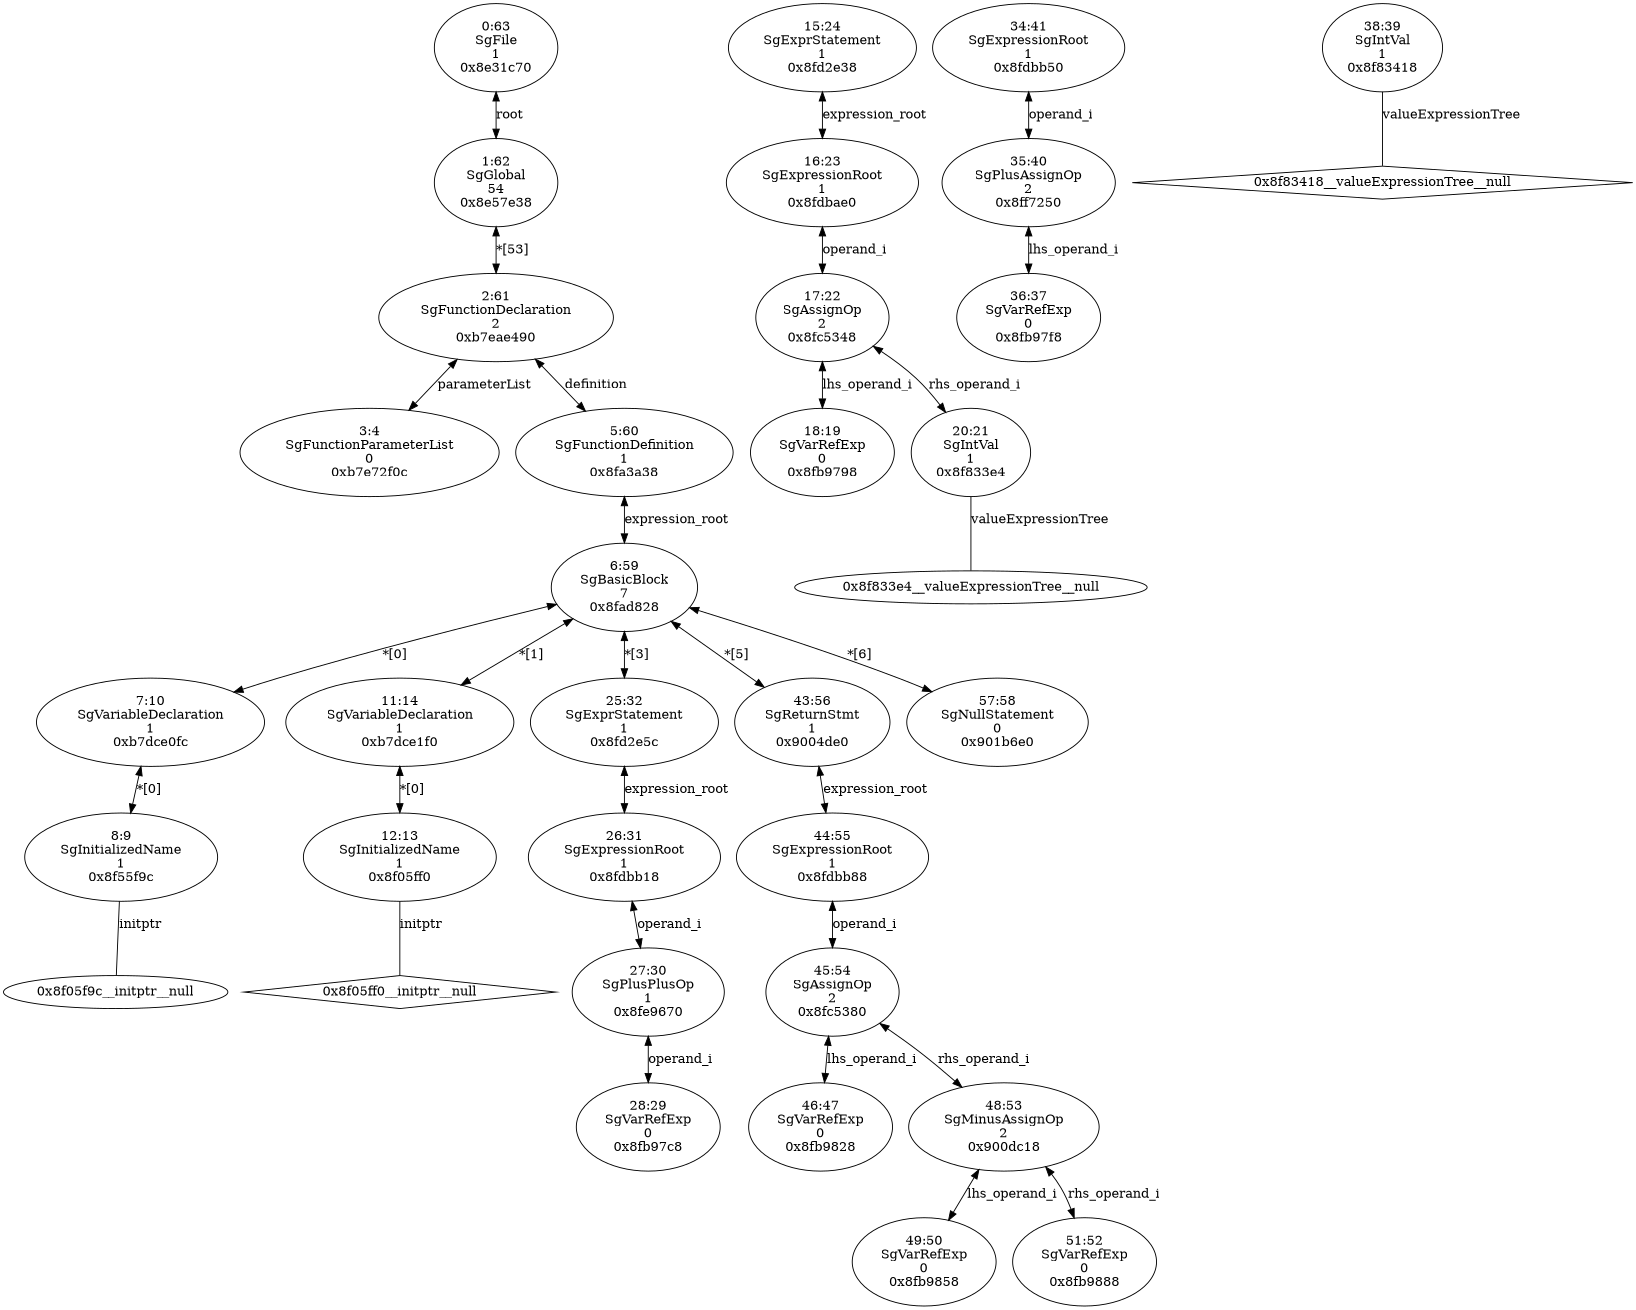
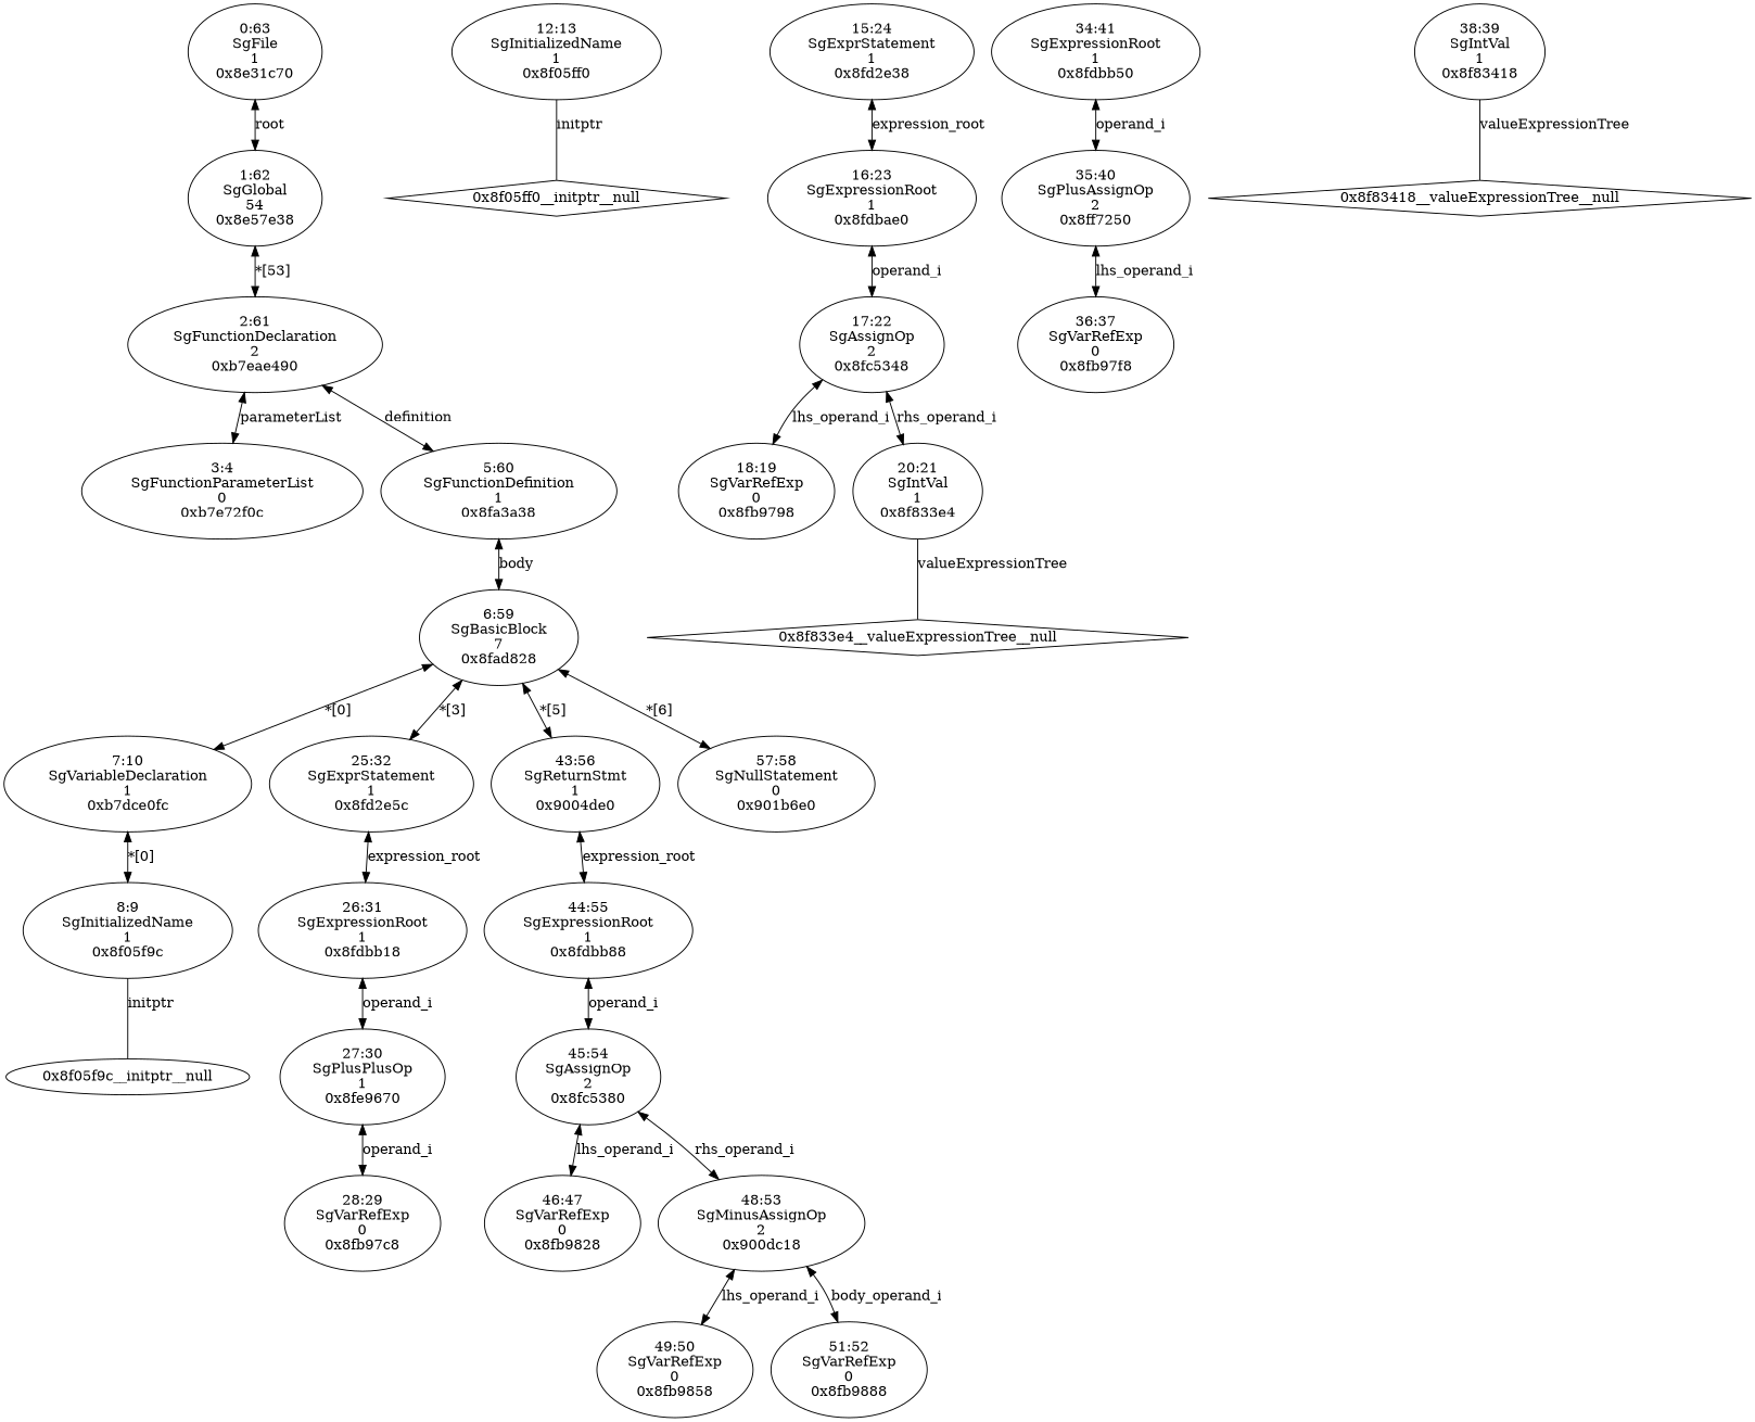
  digraph {
    edge [dir=both]
    n1 [label="3:4\nSgFunctionParameterList\n0\n0xb7e72f0c\n"]
-   n2 [label="8:9\nSgInitializedName\n1\n0x8f55f9c\n"]
+   n2 [label="8:9\nSgInitializedName\n1\n0x8f05f9c\n"]
    "0x8f05f9c__initptr__null" [shape=ellipse]
    n4 [label="7:10\nSgVariableDeclaration\n1\n0xb7dce0fc\n"]
    n5 [label="12:13\nSgInitializedName\n1\n0x8f05ff0\n"]
    "0x8f05ff0__initptr__null" [shape=diamond]
-   n7 [label="11:14\nSgVariableDeclaration\n1\n0xb7dce1f0\n"]
    n8 [label="18:19\nSgVarRefExp\n0\n0x8fb9798\n"]
    n9 [label="20:21\nSgIntVal\n1\n0x8f833e4\n"]
-   "0x8f833e4__valueExpressionTree__null" [shape=ellipse]
+   "0x8f833e4__valueExpressionTree__null" [shape=diamond]
    n11 [label="17:22\nSgAssignOp\n2\n0x8fc5348\n"]
    n12 [label="16:23\nSgExpressionRoot\n1\n0x8fdbae0\n"]
    n13 [label="15:24\nSgExprStatement\n1\n0x8fd2e38\n"]
    n14 [label="28:29\nSgVarRefExp\n0\n0x8fb97c8\n"]
    n15 [label="27:30\nSgPlusPlusOp\n1\n0x8fe9670\n"]
    n16 [label="26:31\nSgExpressionRoot\n1\n0x8fdbb18\n"]
    n17 [label="25:32\nSgExprStatement\n1\n0x8fd2e5c\n"]
    n18 [label="36:37\nSgVarRefExp\n0\n0x8fb97f8\n"]
    n19 [label="38:39\nSgIntVal\n1\n0x8f83418\n"]
    "0x8f83418__valueExpressionTree__null" [shape=diamond]
    n21 [label="35:40\nSgPlusAssignOp\n2\n0x8ff7250\n"]
    n22 [label="34:41\nSgExpressionRoot\n1\n0x8fdbb50\n"]
    n23 [label="46:47\nSgVarRefExp\n0\n0x8fb9828\n"]
    n24 [label="49:50\nSgVarRefExp\n0\n0x8fb9858\n"]
    n25 [label="51:52\nSgVarRefExp\n0\n0x8fb9888\n"]
    n26 [label="48:53\nSgMinusAssignOp\n2\n0x900dc18\n"]
    n27 [label="45:54\nSgAssignOp\n2\n0x8fc5380\n"]
    n28 [label="44:55\nSgExpressionRoot\n1\n0x8fdbb88\n"]
    n29 [label="43:56\nSgReturnStmt\n1\n0x9004de0\n"]
    n30 [label="57:58\nSgNullStatement\n0\n0x901b6e0\n"]
    n31 [label="6:59\nSgBasicBlock\n7\n0x8fad828\n"]
    n32 [label="5:60\nSgFunctionDefinition\n1\n0x8fa3a38\n"]
    n33 [label="2:61\nSgFunctionDeclaration\n2\n0xb7eae490\n"]
    n34 [label="1:62\nSgGlobal\n54\n0x8e57e38\n"]
    n35 [label="0:63\nSgFile\n1\n0x8e31c70\n"]
    n2 -> "0x8f05f9c__initptr__null" [dir=none label=initptr]
    n4 -> n2 [label="*[0]"]
    n5 -> "0x8f05ff0__initptr__null" [dir=none label=initptr]
-   n7 -> n5 [label="*[0]"]
    n9 -> "0x8f833e4__valueExpressionTree__null" [dir=none label=valueExpressionTree]
    n11 -> n8 [label=lhs_operand_i]
    n11 -> n9 [label=rhs_operand_i]
    n12 -> n11 [label=operand_i]
    n13 -> n12 [label=expression_root]
    n15 -> n14 [label=operand_i]
    n16 -> n15 [label=operand_i]
    n17 -> n16 [label=expression_root]
    n19 -> "0x8f83418__valueExpressionTree__null" [dir=none label=valueExpressionTree]
    n21 -> n18 [label=lhs_operand_i]
    n22 -> n21 [label=operand_i]
    n26 -> n24 [label=lhs_operand_i]
-   n26 -> n25 [label=rhs_operand_i]
+   n26 -> n25 [label=body_operand_i]
    n27 -> n23 [label=lhs_operand_i]
    n27 -> n26 [label=rhs_operand_i]
    n28 -> n27 [label=operand_i]
    n29 -> n28 [label=expression_root]
    n31 -> n4 [label="*[0]"]
-   n31 -> n7 [label="*[1]"]
    n31 -> n17 [label="*[3]"]
    n31 -> n29 [label="*[5]"]
    n31 -> n30 [label="*[6]"]
-   n32 -> n31 [label=expression_root]
+   n32 -> n31 [label=body]
    n33 -> n1 [label=parameterList]
    n33 -> n32 [label=definition]
    n34 -> n33 [label="*[53]"]
    n35 -> n34 [label=root]
  }
